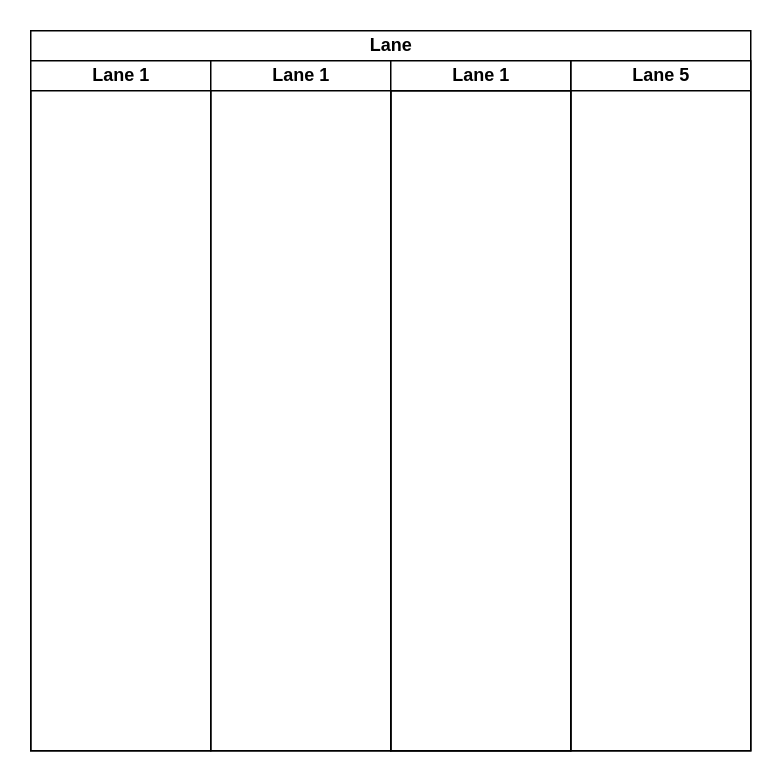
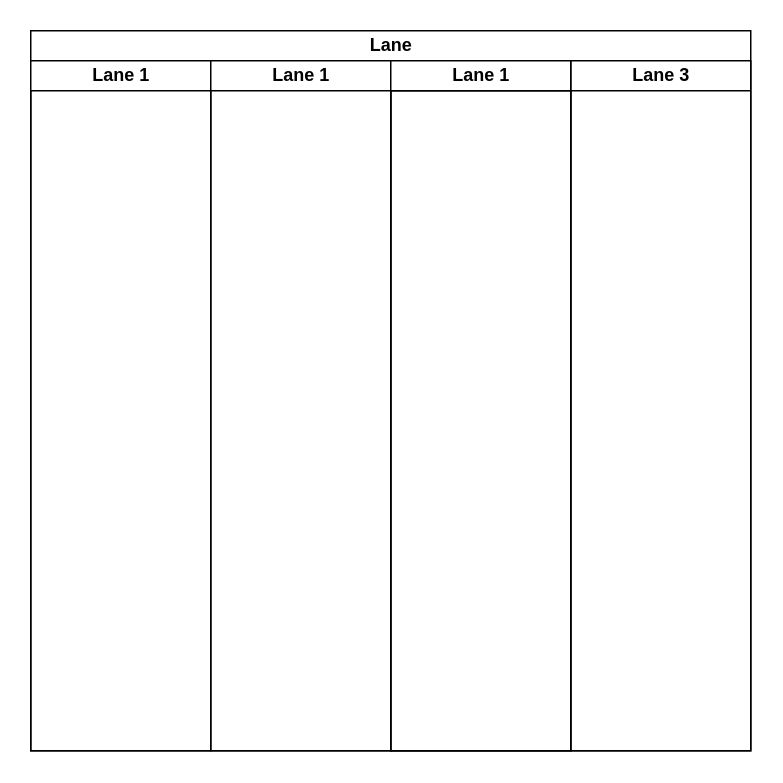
  <mxCell id="0" />
  <mxCell id="1" parent="0" />
  <mxCell id="2" value="Lane" style="swimlane;childLayout=stackLayout;resizeParent=1;resizeParentMax=0;startSize=20;html=1;" vertex="1" parent="1"><mxGeometry x="20" y="20" width="480" height="480" as="geometry" /></mxCell>
  <mxCell id="3" value="Lane 1" style="swimlane;startSize=20;html=1;" vertex="1" parent="2"><mxGeometry y="20" width="120" height="460" as="geometry" /></mxCell>
  <mxCell id="4" value="Lane 1" style="swimlane;startSize=20;html=1;" vertex="1" parent="2"><mxGeometry x="120" y="20" width="120" height="460" as="geometry" /></mxCell>
  <mxCell id="5" value="Lane 2" style="swimlane;startSize=20;html=1;" vertex="1" parent="2"><mxGeometry x="240" y="20" width="120" height="460" as="geometry" /></mxCell>
- <mxCell id="6" value="Lane 5" style="swimlane;startSize=20;html=1;" vertex="1" parent="2"><mxGeometry x="360" y="20" width="120" height="460" as="geometry" /></mxCell>
+ <mxCell id="6" value="Lane 3" style="swimlane;startSize=20;html=1;" vertex="1" parent="2"><mxGeometry x="360" y="20" width="120" height="460" as="geometry" /></mxCell>
  <mxCell id="7" value="Lane 1" style="swimlane;startSize=20;html=1;" vertex="1" parent="1"><mxGeometry x="260" y="40" width="120" height="460" as="geometry" /></mxCell>
